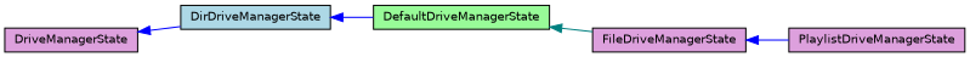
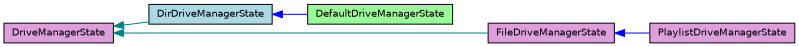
  digraph {
    rankdir=LR
    node [color=black fillcolor=plum fontname=Helvetica fontsize=10 shape=record style=filled]
    edge [color=teal dir=back fontname=Helvetica fontsize=10 labelfontname=Helvetica labelfontsize=10 style=solid]
    n1 [fontcolor=black height=0.2 label=DriveManagerState width=0.4]
    n2 [fillcolor=lightblue height=0.2 label=DirDriveManagerState width=0.4]
    n3 [height=0.2 label=FileDriveManagerState width=0.4]
    n4 [fillcolor=palegreen height=0.2 label=DefaultDriveManagerState width=0.4]
    n5 [height=0.2 label=PlaylistDriveManagerState width=0.4]
-   n1 -> n2 [color=blue]
-   n4 -> n3
+   n1 -> n2
+   n1 -> n3
    n2 -> n4 [color=blue]
    n3 -> n5 [color=blue]
  }
